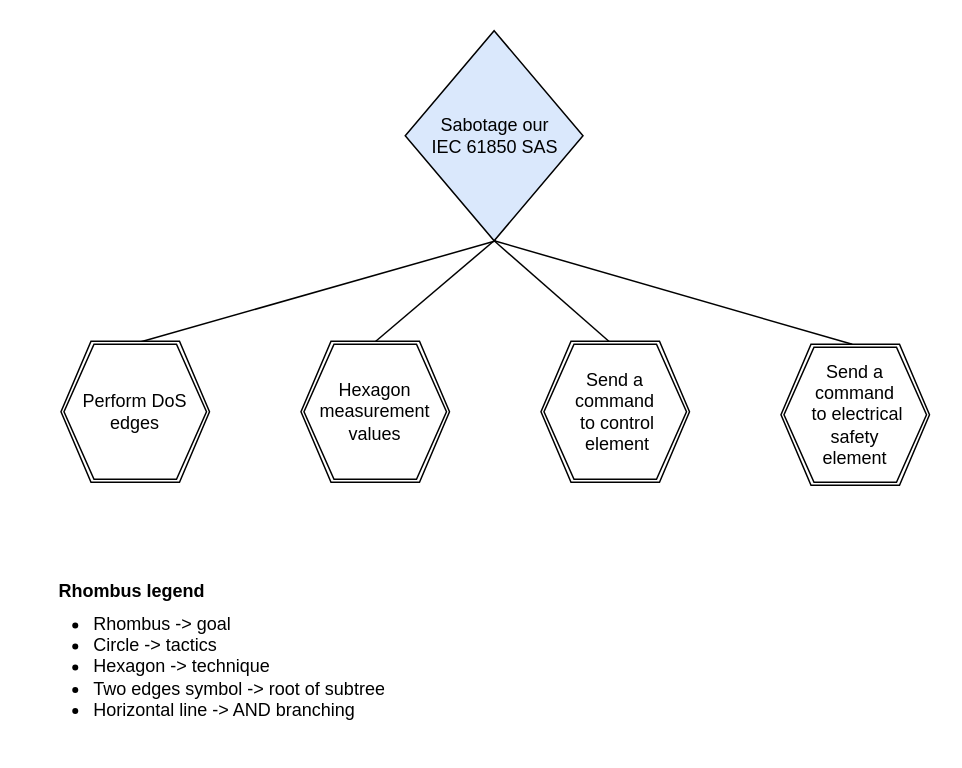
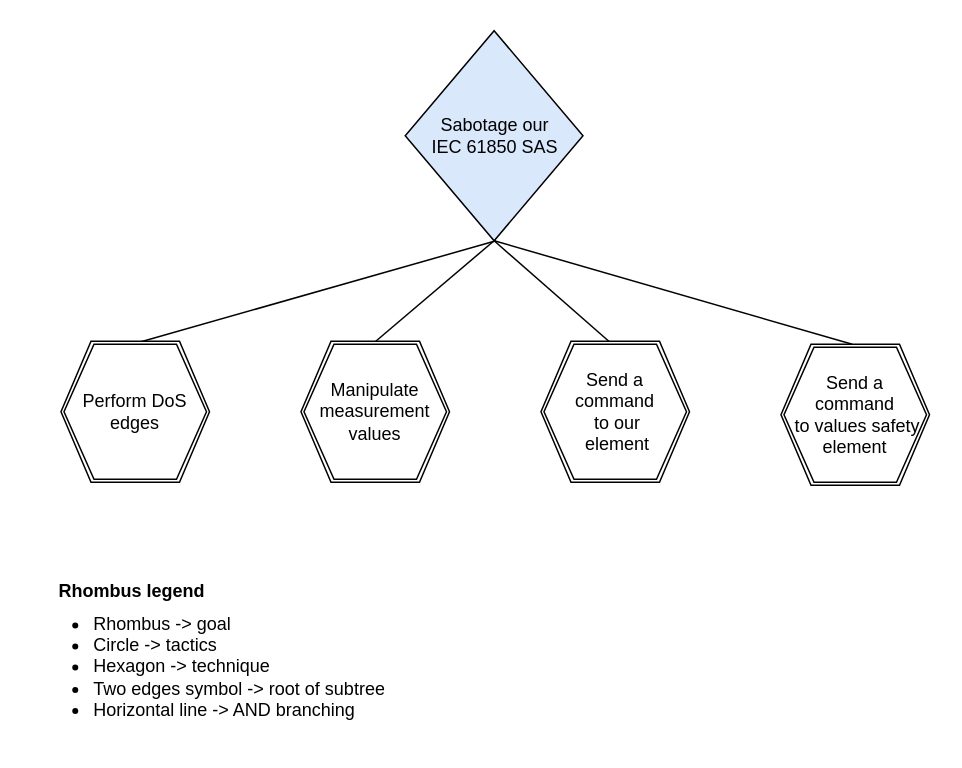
  <mxCell id="0" />
  <mxCell id="1" parent="0" />
  <mxCell id="2" value="Sabotage our&lt;br&gt;IEC 61850 SAS" style="rhombus;whiteSpace=wrap;html=1;fillColor=#dae8fc;" parent="1" vertex="1"><mxGeometry x="269.5" y="20" width="118.5" height="140" as="geometry" /></mxCell>
  <mxCell id="3" value="" style="endArrow=none;html=1;rounded=0;entryX=0.5;entryY=0;entryDx=0;entryDy=0;exitX=0.5;exitY=1;exitDx=0;exitDy=0;" parent="1" source="2" edge="1"><mxGeometry width="50" height="50" relative="1" as="geometry"><mxPoint x="251" y="160" as="sourcePoint" /><mxPoint x="407.5" y="229" as="targetPoint" /><Array as="points" /></mxGeometry></mxCell>
  <mxCell id="4" value="" style="endArrow=none;html=1;rounded=0;exitX=0.5;exitY=0;exitDx=0;exitDy=0;" parent="1" edge="1"><mxGeometry width="50" height="50" relative="1" as="geometry"><mxPoint x="87.5" y="229" as="sourcePoint" /><mxPoint x="330" y="160" as="targetPoint" /></mxGeometry></mxCell>
  <mxCell id="5" value="" style="endArrow=none;html=1;rounded=0;exitX=0.5;exitY=0;exitDx=0;exitDy=0;entryX=0.5;entryY=1;entryDx=0;entryDy=0;" parent="1" target="2" edge="1"><mxGeometry width="50" height="50" relative="1" as="geometry"><mxPoint x="247.5" y="229" as="sourcePoint" /><mxPoint x="251" y="160" as="targetPoint" /></mxGeometry></mxCell>
  <mxCell id="6" value="&lt;font style=&quot;font-size: 12px&quot;&gt;Rhombus legend&lt;/font&gt;" style="text;strokeColor=none;fillColor=none;html=1;fontSize=24;fontStyle=1;verticalAlign=middle;align=center;" parent="1" vertex="1"><mxGeometry x="37" y="370" width="100" height="40" as="geometry" /></mxCell>
  <mxCell id="7" value="" style="endArrow=none;html=1;rounded=0;entryX=0.5;entryY=0;entryDx=0;entryDy=0;exitX=0.5;exitY=1;exitDx=0;exitDy=0;" parent="1" source="2" edge="1"><mxGeometry width="50" height="50" relative="1" as="geometry"><mxPoint x="338.75" y="170" as="sourcePoint" /><mxPoint x="567.5" y="229" as="targetPoint" /><Array as="points" /></mxGeometry></mxCell>
  <mxCell id="8" value="" style="shape=hexagon;perimeter=hexagonPerimeter2;whiteSpace=wrap;html=1;fixedSize=1;" parent="1" vertex="1"><mxGeometry x="40" y="227" width="99" height="94" as="geometry" /></mxCell>
  <mxCell id="9" value="Perform DoS edges" style="shape=hexagon;perimeter=hexagonPerimeter2;whiteSpace=wrap;html=1;fixedSize=1;" parent="1" vertex="1"><mxGeometry x="42" y="229" width="95" height="90" as="geometry" /></mxCell>
  <mxCell id="10" value="&lt;ul&gt;&lt;li&gt;&lt;span&gt;Rhombus -&amp;gt; goal&lt;/span&gt;&lt;/li&gt;&lt;li&gt;&lt;span&gt;Circle -&amp;gt; tactics&lt;/span&gt;&lt;br&gt;&lt;/li&gt;&lt;li&gt;Hexagon -&amp;gt; technique&lt;/li&gt;&lt;li&gt;Two edges symbol -&amp;gt; root of subtree&lt;/li&gt;&lt;li&gt;Horizontal line -&amp;gt; AND branching&lt;/li&gt;&lt;/ul&gt;" style="text;strokeColor=none;fillColor=none;html=1;whiteSpace=wrap;verticalAlign=middle;overflow=hidden;fontSize=12;" parent="1" vertex="1"><mxGeometry x="20" y="394" width="256" height="96" as="geometry" /></mxCell>
  <mxCell id="11" value="" style="shape=hexagon;perimeter=hexagonPerimeter2;whiteSpace=wrap;html=1;fixedSize=1;" parent="1" vertex="1"><mxGeometry x="200" y="227" width="99" height="94" as="geometry" /></mxCell>
- <mxCell id="12" value="&lt;span&gt;Hexagon measurement values&lt;/span&gt;" style="shape=hexagon;perimeter=hexagonPerimeter2;whiteSpace=wrap;html=1;fixedSize=1;" parent="1" vertex="1"><mxGeometry x="202" y="229" width="95" height="90" as="geometry" /></mxCell>
+ <mxCell id="12" value="&lt;span&gt;Manipulate measurement values&lt;/span&gt;" style="shape=hexagon;perimeter=hexagonPerimeter2;whiteSpace=wrap;html=1;fixedSize=1;" parent="1" vertex="1"><mxGeometry x="202" y="229" width="95" height="90" as="geometry" /></mxCell>
  <mxCell id="13" value="" style="shape=hexagon;perimeter=hexagonPerimeter2;whiteSpace=wrap;html=1;fixedSize=1;" parent="1" vertex="1"><mxGeometry x="360" y="227" width="99" height="94" as="geometry" /></mxCell>
- <mxCell id="14" value="&lt;span style=&quot;font-family: &amp;#34;helvetica&amp;#34;&quot;&gt;Send a&lt;/span&gt;&lt;br style=&quot;font-family: &amp;#34;helvetica&amp;#34;&quot;&gt;&lt;span style=&quot;font-family: &amp;#34;helvetica&amp;#34;&quot;&gt;command&lt;/span&gt;&lt;br style=&quot;font-family: &amp;#34;helvetica&amp;#34;&quot;&gt;&lt;span style=&quot;font-family: &amp;#34;helvetica&amp;#34;&quot;&gt;&amp;nbsp;to control&lt;/span&gt;&lt;br style=&quot;font-family: &amp;#34;helvetica&amp;#34;&quot;&gt;&lt;span style=&quot;font-family: &amp;#34;helvetica&amp;#34;&quot;&gt;&amp;nbsp;element&lt;/span&gt;" style="shape=hexagon;perimeter=hexagonPerimeter2;whiteSpace=wrap;html=1;fixedSize=1;" parent="1" vertex="1"><mxGeometry x="362" y="229" width="95" height="90" as="geometry" /></mxCell>
+ <mxCell id="14" value="&lt;span style=&quot;font-family: &amp;#34;helvetica&amp;#34;&quot;&gt;Send a&lt;/span&gt;&lt;br style=&quot;font-family: &amp;#34;helvetica&amp;#34;&quot;&gt;&lt;span style=&quot;font-family: &amp;#34;helvetica&amp;#34;&quot;&gt;command&lt;/span&gt;&lt;br style=&quot;font-family: &amp;#34;helvetica&amp;#34;&quot;&gt;&lt;span style=&quot;font-family: &amp;#34;helvetica&amp;#34;&quot;&gt;&amp;nbsp;to our&lt;/span&gt;&lt;br style=&quot;font-family: &amp;#34;helvetica&amp;#34;&quot;&gt;&lt;span style=&quot;font-family: &amp;#34;helvetica&amp;#34;&quot;&gt;&amp;nbsp;element&lt;/span&gt;" style="shape=hexagon;perimeter=hexagonPerimeter2;whiteSpace=wrap;html=1;fixedSize=1;" parent="1" vertex="1"><mxGeometry x="362" y="229" width="95" height="90" as="geometry" /></mxCell>
  <mxCell id="15" value="" style="shape=hexagon;perimeter=hexagonPerimeter2;whiteSpace=wrap;html=1;fixedSize=1;" parent="1" vertex="1"><mxGeometry x="520" y="229" width="99" height="94" as="geometry" /></mxCell>
- <mxCell id="16" value="&lt;span style=&quot;font-family: &amp;#34;helvetica&amp;#34;&quot;&gt;Send a&lt;/span&gt;&lt;br style=&quot;font-family: &amp;#34;helvetica&amp;#34;&quot;&gt;&lt;span style=&quot;font-family: &amp;#34;helvetica&amp;#34;&quot;&gt;command&lt;/span&gt;&lt;br style=&quot;font-family: &amp;#34;helvetica&amp;#34;&quot;&gt;&lt;span style=&quot;font-family: &amp;#34;helvetica&amp;#34;&quot;&gt;&amp;nbsp;to electrical safety&lt;/span&gt;&lt;br style=&quot;font-family: &amp;#34;helvetica&amp;#34;&quot;&gt;&lt;span style=&quot;font-family: &amp;#34;helvetica&amp;#34;&quot;&gt;element&lt;/span&gt;" style="shape=hexagon;perimeter=hexagonPerimeter2;whiteSpace=wrap;html=1;fixedSize=1;" parent="1" vertex="1"><mxGeometry x="522" y="231" width="95" height="90" as="geometry" /></mxCell>
+ <mxCell id="16" value="&lt;span style=&quot;font-family: &amp;#34;helvetica&amp;#34;&quot;&gt;Send a&lt;/span&gt;&lt;br style=&quot;font-family: &amp;#34;helvetica&amp;#34;&quot;&gt;&lt;span style=&quot;font-family: &amp;#34;helvetica&amp;#34;&quot;&gt;command&lt;/span&gt;&lt;br style=&quot;font-family: &amp;#34;helvetica&amp;#34;&quot;&gt;&lt;span style=&quot;font-family: &amp;#34;helvetica&amp;#34;&quot;&gt;&amp;nbsp;to values safety&lt;/span&gt;&lt;br style=&quot;font-family: &amp;#34;helvetica&amp;#34;&quot;&gt;&lt;span style=&quot;font-family: &amp;#34;helvetica&amp;#34;&quot;&gt;element&lt;/span&gt;" style="shape=hexagon;perimeter=hexagonPerimeter2;whiteSpace=wrap;html=1;fixedSize=1;" parent="1" vertex="1"><mxGeometry x="522" y="231" width="95" height="90" as="geometry" /></mxCell>
